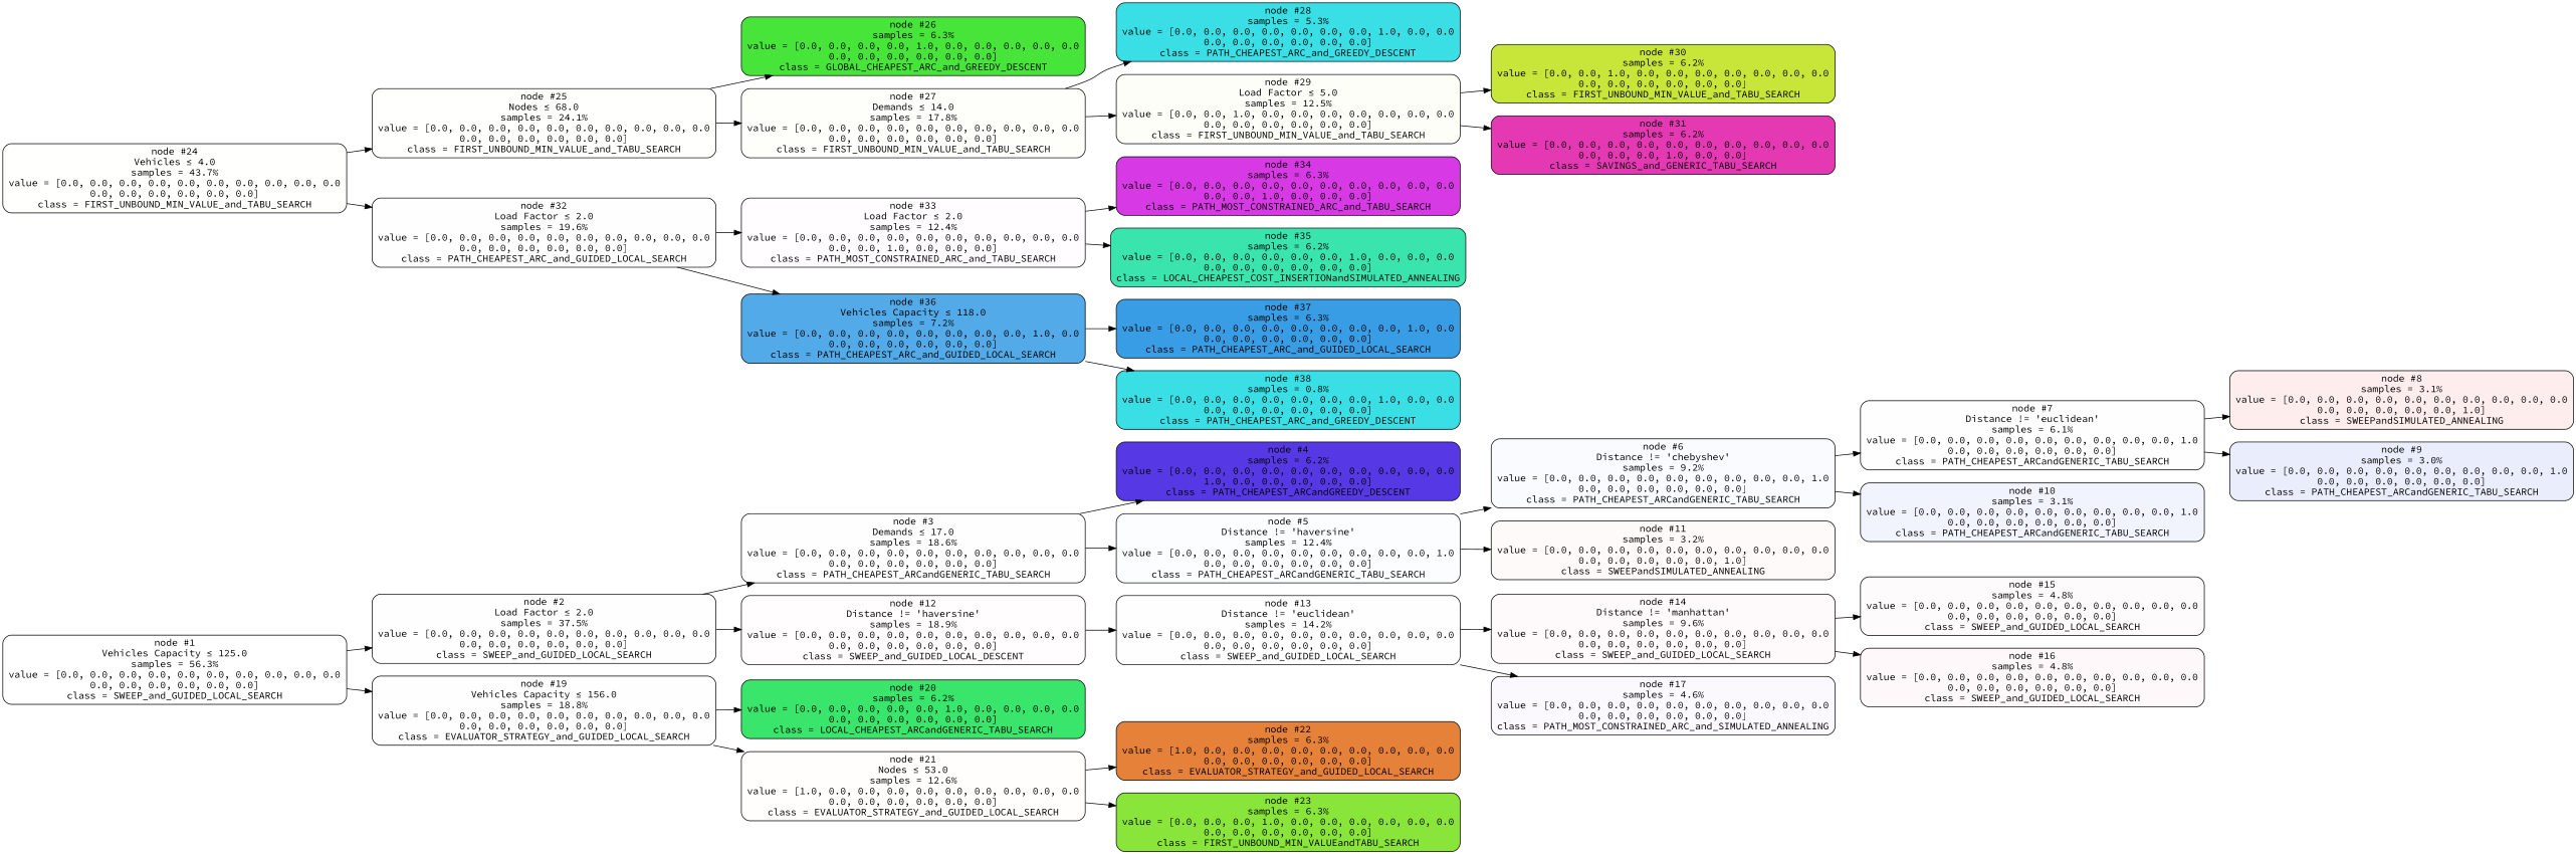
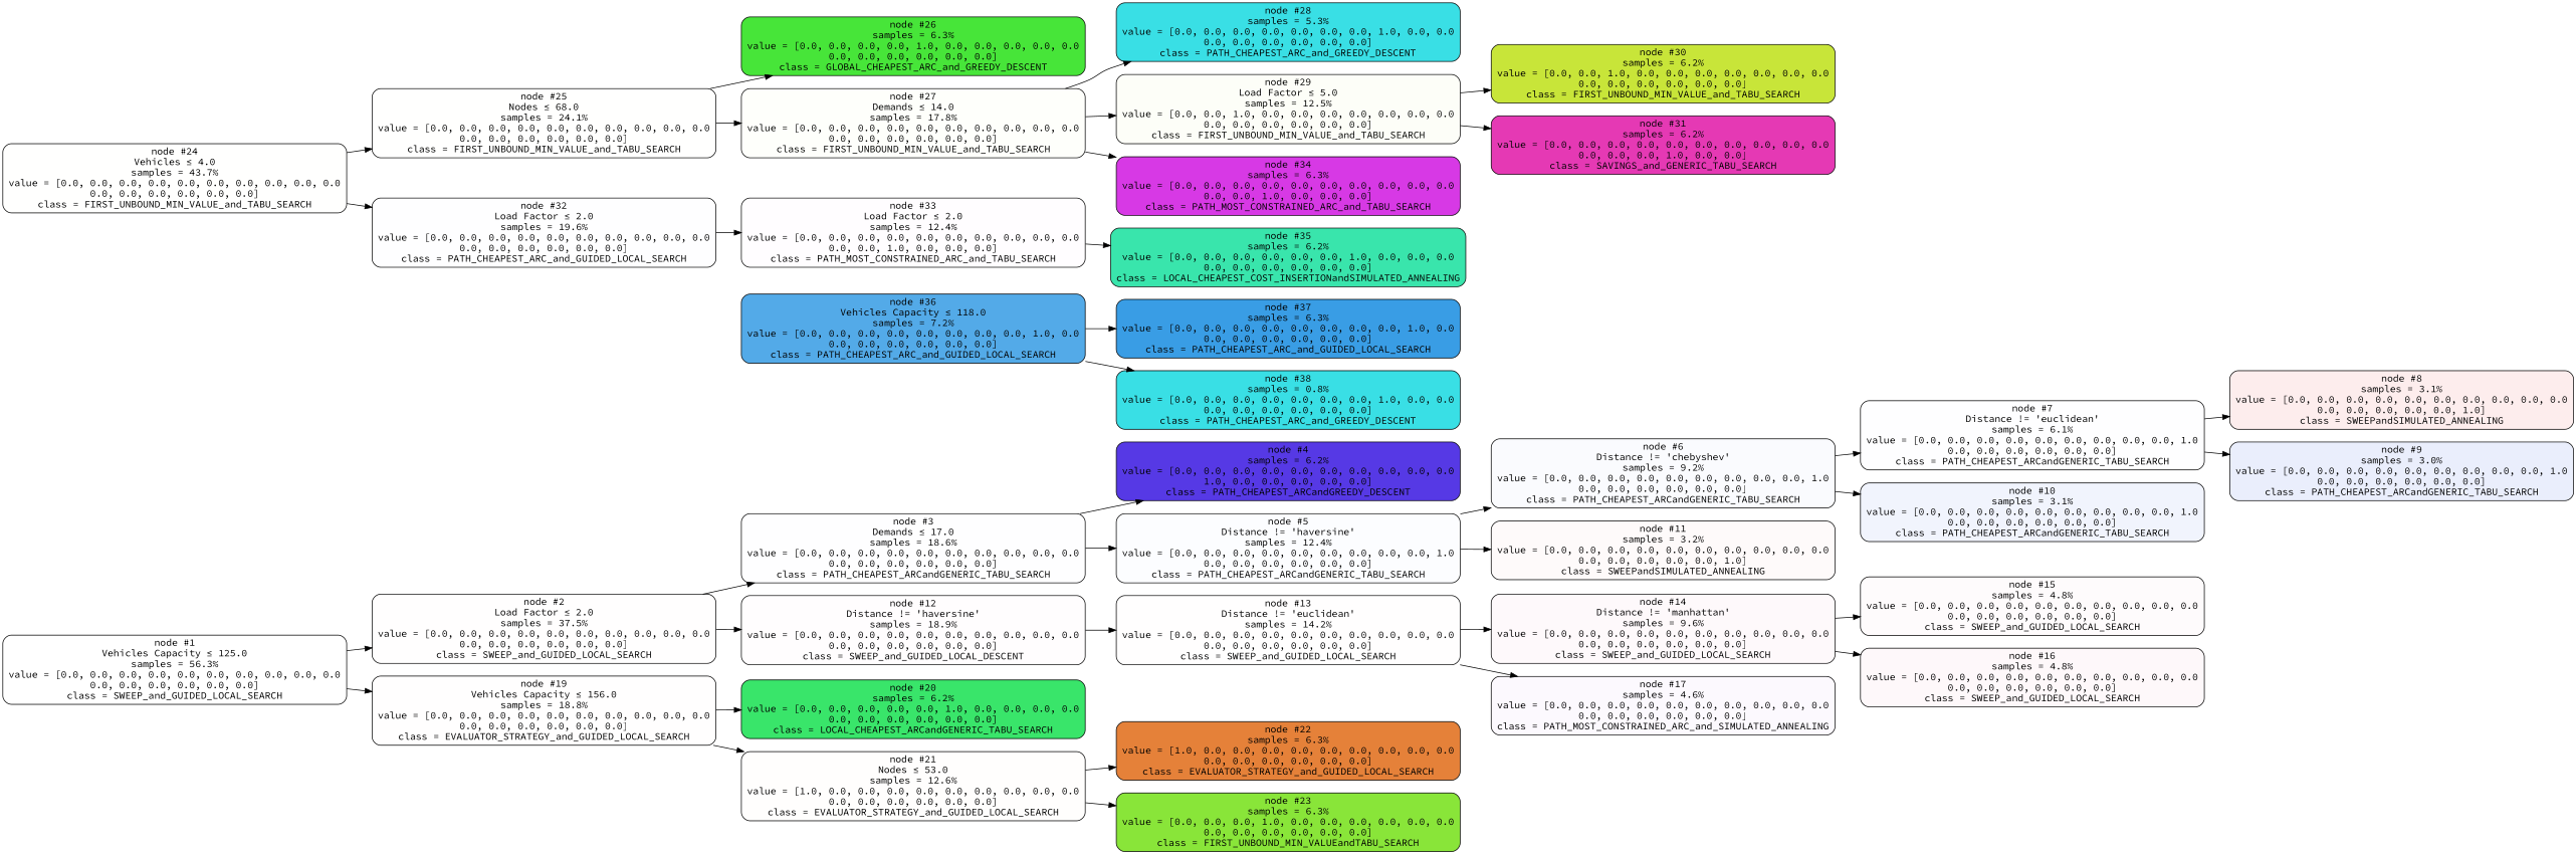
  digraph {
    fontname="Source Code Pro"
    rankdir=LR
    node [color=black fillcolor="#fffefe" fontname="Source Code Pro" shape=box style="filled, rounded"]
    edge [fontname="Source Code Pro"]
    n1 [fillcolor="#ffffff" label=<node #1<br/>Vehicles Capacity ≤ 125.0<br/>samples = 56.3%<br/>value = [0.0, 0.0, 0.0, 0.0, 0.0, 0.0, 0.0, 0.0, 0.0, 0.0<br/>0.0, 0.0, 0.0, 0.0, 0.0, 0.0]<br/>class = SWEEP_and_GUIDED_LOCAL_SEARCH>]
    n2 [label=<node #2<br/>Load Factor ≤ 2.0<br/>samples = 37.5%<br/>value = [0.0, 0.0, 0.0, 0.0, 0.0, 0.0, 0.0, 0.0, 0.0, 0.0<br/>0.0, 0.0, 0.0, 0.0, 0.0, 0.0]<br/>class = SWEEP_and_GUIDED_LOCAL_SEARCH>]
    n3 [label=<node #19<br/>Vehicles Capacity ≤ 156.0<br/>samples = 18.8%<br/>value = [0.0, 0.0, 0.0, 0.0, 0.0, 0.0, 0.0, 0.0, 0.0, 0.0<br/>0.0, 0.0, 0.0, 0.0, 0.0, 0.0]<br/>class = EVALUATOR_STRATEGY_and_GUIDED_LOCAL_SEARCH>]
    n4 [fillcolor="#fffffe" label=<node #24<br/>Vehicles ≤ 4.0<br/>samples = 43.7%<br/>value = [0.0, 0.0, 0.0, 0.0, 0.0, 0.0, 0.0, 0.0, 0.0, 0.0<br/>0.0, 0.0, 0.0, 0.0, 0.0, 0.0]<br/>class = FIRST_UNBOUND_MIN_VALUE_and_TABU_SEARCH>]
    n5 [fillcolor="#fffffe" label=<node #25<br/>Nodes ≤ 68.0<br/>samples = 24.1%<br/>value = [0.0, 0.0, 0.0, 0.0, 0.0, 0.0, 0.0, 0.0, 0.0, 0.0<br/>0.0, 0.0, 0.0, 0.0, 0.0, 0.0]<br/>class = FIRST_UNBOUND_MIN_VALUE_and_TABU_SEARCH>]
    n6 [fillcolor="#fefeff" label=<node #32<br/>Load Factor ≤ 2.0<br/>samples = 19.6%<br/>value = [0.0, 0.0, 0.0, 0.0, 0.0, 0.0, 0.0, 0.0, 0.0, 0.0<br/>0.0, 0.0, 0.0, 0.0, 0.0, 0.0]<br/>class = PATH_CHEAPEST_ARC_and_GUIDED_LOCAL_SEARCH>]
    n7 [fillcolor="#fefeff" label=<node #3<br/>Demands ≤ 17.0<br/>samples = 18.6%<br/>value = [0.0, 0.0, 0.0, 0.0, 0.0, 0.0, 0.0, 0.0, 0.0, 0.0<br/>0.0, 0.0, 0.0, 0.0, 0.0, 0.0]<br/>class = PATH_CHEAPEST_ARCandGENERIC_TABU_SEARCH>]
    n8 [fillcolor="#fffdfe" label=<node #12<br/>Distance != 'haversine'<br/>samples = 18.9%<br/>value = [0.0, 0.0, 0.0, 0.0, 0.0, 0.0, 0.0, 0.0, 0.0, 0.0<br/>0.0, 0.0, 0.0, 0.0, 0.0, 0.0]<br/>class = SWEEP_and_GUIDED_LOCAL_DESCENT>]
    n9 [fillcolor="#39e56a" label=<node #20<br/>samples = 6.2%<br/>value = [0.0, 0.0, 0.0, 0.0, 0.0, 1.0, 0.0, 0.0, 0.0, 0.0<br/>0.0, 0.0, 0.0, 0.0, 0.0, 0.0]<br/>class = LOCAL_CHEAPEST_ARCandGENERIC_TABU_SEARCH>]
    n10 [fillcolor="#fffefd" label=<node #21<br/>Nodes ≤ 53.0<br/>samples = 12.6%<br/>value = [1.0, 0.0, 0.0, 0.0, 0.0, 0.0, 0.0, 0.0, 0.0, 0.0<br/>0.0, 0.0, 0.0, 0.0, 0.0, 0.0]<br/>class = EVALUATOR_STRATEGY_and_GUIDED_LOCAL_SEARCH>]
    n11 [fillcolor="#5639e5" label=<node #4<br/>samples = 6.2%<br/>value = [0.0, 0.0, 0.0, 0.0, 0.0, 0.0, 0.0, 0.0, 0.0, 0.0<br/>1.0, 0.0, 0.0, 0.0, 0.0, 0.0]<br/>class = PATH_CHEAPEST_ARCandGREEDY_DESCENT>]
    n12 [fillcolor="#fcfdff" label=<node #5<br/>Distance != 'haversine'<br/>samples = 12.4%<br/>value = [0.0, 0.0, 0.0, 0.0, 0.0, 0.0, 0.0, 0.0, 0.0, 1.0<br/>0.0, 0.0, 0.0, 0.0, 0.0, 0.0]<br/>class = PATH_CHEAPEST_ARCandGENERIC_TABU_SEARCH>]
    n13 [label=<node #13<br/>Distance != 'euclidean'<br/>samples = 14.2%<br/>value = [0.0, 0.0, 0.0, 0.0, 0.0, 0.0, 0.0, 0.0, 0.0, 0.0<br/>0.0, 0.0, 0.0, 0.0, 0.0, 0.0]<br/>class = SWEEP_and_GUIDED_LOCAL_SEARCH>]
    n14 [fillcolor="#fafbfe" label=<node #6<br/>Distance != 'chebyshev'<br/>samples = 9.2%<br/>value = [0.0, 0.0, 0.0, 0.0, 0.0, 0.0, 0.0, 0.0, 0.0, 1.0<br/>0.0, 0.0, 0.0, 0.0, 0.0, 0.0]<br/>class = PATH_CHEAPEST_ARCandGENERIC_TABU_SEARCH>]
    n15 [fillcolor="#fefafa" label=<node #11<br/>samples = 3.2%<br/>value = [0.0, 0.0, 0.0, 0.0, 0.0, 0.0, 0.0, 0.0, 0.0, 0.0<br/>0.0, 0.0, 0.0, 0.0, 0.0, 1.0]<br/>class = SWEEPandSIMULATED_ANNEALING>]
    n16 [fillcolor="#fefeff" label=<node #7<br/>Distance != 'euclidean'<br/>samples = 6.1%<br/>value = [0.0, 0.0, 0.0, 0.0, 0.0, 0.0, 0.0, 0.0, 0.0, 1.0<br/>0.0, 0.0, 0.0, 0.0, 0.0, 0.0]<br/>class = PATH_CHEAPEST_ARCandGENERIC_TABU_SEARCH>]
    n17 [fillcolor="#f1f4fd" label=<node #10<br/>samples = 3.1%<br/>value = [0.0, 0.0, 0.0, 0.0, 0.0, 0.0, 0.0, 0.0, 0.0, 1.0<br/>0.0, 0.0, 0.0, 0.0, 0.0, 0.0]<br/>class = PATH_CHEAPEST_ARCandGENERIC_TABU_SEARCH>]
    n18 [fillcolor="#fdeded" label=<node #8<br/>samples = 3.1%<br/>value = [0.0, 0.0, 0.0, 0.0, 0.0, 0.0, 0.0, 0.0, 0.0, 0.0<br/>0.0, 0.0, 0.0, 0.0, 0.0, 1.0]<br/>class = SWEEPandSIMULATED_ANNEALING>]
    n19 [fillcolor="#eaeefc" label=<node #9<br/>samples = 3.0%<br/>value = [0.0, 0.0, 0.0, 0.0, 0.0, 0.0, 0.0, 0.0, 0.0, 1.0<br/>0.0, 0.0, 0.0, 0.0, 0.0, 0.0]<br/>class = PATH_CHEAPEST_ARCandGENERIC_TABU_SEARCH>]
    n20 [fillcolor="#fef9fb" label=<node #14<br/>Distance != 'manhattan'<br/>samples = 9.6%<br/>value = [0.0, 0.0, 0.0, 0.0, 0.0, 0.0, 0.0, 0.0, 0.0, 0.0<br/>0.0, 0.0, 0.0, 0.0, 0.0, 0.0]<br/>class = SWEEP_and_GUIDED_LOCAL_SEARCH>]
    n21 [fillcolor="#fcf9fe" label=<node #17<br/>samples = 4.6%<br/>value = [0.0, 0.0, 0.0, 0.0, 0.0, 0.0, 0.0, 0.0, 0.0, 0.0<br/>0.0, 0.0, 0.0, 0.0, 0.0, 0.0]<br/>class = PATH_MOST_CONSTRAINED_ARC_and_SIMULATED_ANNEALING>]
    n22 [fillcolor="#fefbfc" label=<node #15<br/>samples = 4.8%<br/>value = [0.0, 0.0, 0.0, 0.0, 0.0, 0.0, 0.0, 0.0, 0.0, 0.0<br/>0.0, 0.0, 0.0, 0.0, 0.0, 0.0]<br/>class = SWEEP_and_GUIDED_LOCAL_SEARCH>]
    n23 [fillcolor="#fef8fa" label=<node #16<br/>samples = 4.8%<br/>value = [0.0, 0.0, 0.0, 0.0, 0.0, 0.0, 0.0, 0.0, 0.0, 0.0<br/>0.0, 0.0, 0.0, 0.0, 0.0, 0.0]<br/>class = SWEEP_and_GUIDED_LOCAL_SEARCH>]
    n24 [fillcolor="#e58139" label=<node #22<br/>samples = 6.3%<br/>value = [1.0, 0.0, 0.0, 0.0, 0.0, 0.0, 0.0, 0.0, 0.0, 0.0<br/>0.0, 0.0, 0.0, 0.0, 0.0, 0.0]<br/>class = EVALUATOR_STRATEGY_and_GUIDED_LOCAL_SEARCH>]
    n25 [fillcolor="#89e539" label=<node #23<br/>samples = 6.3%<br/>value = [0.0, 0.0, 0.0, 1.0, 0.0, 0.0, 0.0, 0.0, 0.0, 0.0<br/>0.0, 0.0, 0.0, 0.0, 0.0, 0.0]<br/>class = FIRST_UNBOUND_MIN_VALUEandTABU_SEARCH>]
    n26 [fillcolor="#47e539" label=<node #26<br/>samples = 6.3%<br/>value = [0.0, 0.0, 0.0, 0.0, 1.0, 0.0, 0.0, 0.0, 0.0, 0.0<br/>0.0, 0.0, 0.0, 0.0, 0.0, 0.0]<br/>class = GLOBAL_CHEAPEST_ARC_and_GREEDY_DESCENT>]
    n27 [fillcolor="#fefffb" label=<node #27<br/>Demands ≤ 14.0<br/>samples = 17.8%<br/>value = [0.0, 0.0, 0.0, 0.0, 0.0, 0.0, 0.0, 0.0, 0.0, 0.0<br/>0.0, 0.0, 0.0, 0.0, 0.0, 0.0]<br/>class = FIRST_UNBOUND_MIN_VALUE_and_TABU_SEARCH>]
    n28 [fillcolor="#fffdff" label=<node #33<br/>Load Factor ≤ 2.0<br/>samples = 12.4%<br/>value = [0.0, 0.0, 0.0, 0.0, 0.0, 0.0, 0.0, 0.0, 0.0, 0.0<br/>0.0, 0.0, 1.0, 0.0, 0.0, 0.0]<br/>class = PATH_MOST_CONSTRAINED_ARC_and_TABU_SEARCH>]
    n29 [fillcolor="#53aae8" label=<node #36<br/>Vehicles Capacity ≤ 118.0<br/>samples = 7.2%<br/>value = [0.0, 0.0, 0.0, 0.0, 0.0, 0.0, 0.0, 0.0, 1.0, 0.0<br/>0.0, 0.0, 0.0, 0.0, 0.0, 0.0]<br/>class = PATH_CHEAPEST_ARC_and_GUIDED_LOCAL_SEARCH>]
    n30 [fillcolor="#39dfe5" label=<node #28<br/>samples = 5.3%<br/>value = [0.0, 0.0, 0.0, 0.0, 0.0, 0.0, 0.0, 1.0, 0.0, 0.0<br/>0.0, 0.0, 0.0, 0.0, 0.0, 0.0]<br/>class = PATH_CHEAPEST_ARC_and_GREEDY_DESCENT>]
    n31 [fillcolor="#fdfef8" label=<node #29<br/>Load Factor ≤ 5.0<br/>samples = 12.5%<br/>value = [0.0, 0.0, 1.0, 0.0, 0.0, 0.0, 0.0, 0.0, 0.0, 0.0<br/>0.0, 0.0, 0.0, 0.0, 0.0, 0.0]<br/>class = FIRST_UNBOUND_MIN_VALUE_and_TABU_SEARCH>]
    n32 [fillcolor="#c8e539" label=<node #30<br/>samples = 6.2%<br/>value = [0.0, 0.0, 1.0, 0.0, 0.0, 0.0, 0.0, 0.0, 0.0, 0.0<br/>0.0, 0.0, 0.0, 0.0, 0.0, 0.0]<br/>class = FIRST_UNBOUND_MIN_VALUE_and_TABU_SEARCH>]
    n33 [fillcolor="#e539b4" label=<node #31<br/>samples = 6.2%<br/>value = [0.0, 0.0, 0.0, 0.0, 0.0, 0.0, 0.0, 0.0, 0.0, 0.0<br/>0.0, 0.0, 0.0, 1.0, 0.0, 0.0]<br/>class = SAVINGS_and_GENERIC_TABU_SEARCH>]
    n34 [fillcolor="#d739e5" label=<node #34<br/>samples = 6.3%<br/>value = [0.0, 0.0, 0.0, 0.0, 0.0, 0.0, 0.0, 0.0, 0.0, 0.0<br/>0.0, 0.0, 1.0, 0.0, 0.0, 0.0]<br/>class = PATH_MOST_CONSTRAINED_ARC_and_TABU_SEARCH>]
    n35 [fillcolor="#39e5ac" label=<node #35<br/>samples = 6.2%<br/>value = [0.0, 0.0, 0.0, 0.0, 0.0, 0.0, 1.0, 0.0, 0.0, 0.0<br/>0.0, 0.0, 0.0, 0.0, 0.0, 0.0]<br/>class = LOCAL_CHEAPEST_COST_INSERTIONandSIMULATED_ANNEALING>]
    n36 [fillcolor="#399de5" label=<node #37<br/>samples = 6.3%<br/>value = [0.0, 0.0, 0.0, 0.0, 0.0, 0.0, 0.0, 0.0, 1.0, 0.0<br/>0.0, 0.0, 0.0, 0.0, 0.0, 0.0]<br/>class = PATH_CHEAPEST_ARC_and_GUIDED_LOCAL_SEARCH>]
    n37 [fillcolor="#39dfe5" label=<node #38<br/>samples = 0.8%<br/>value = [0.0, 0.0, 0.0, 0.0, 0.0, 0.0, 0.0, 1.0, 0.0, 0.0<br/>0.0, 0.0, 0.0, 0.0, 0.0, 0.0]<br/>class = PATH_CHEAPEST_ARC_and_GREEDY_DESCENT>]
    n1 -> n2
    n1 -> n3
    n2 -> n7
    n2 -> n8
    n3 -> n9
    n3 -> n10
    n4 -> n5
    n4 -> n6
    n5 -> n26
    n5 -> n27
    n6 -> n28
-   n6 -> n29
    n7 -> n11
    n7 -> n12
    n8 -> n13
    n10 -> n24
    n10 -> n25
    n12 -> n14
    n12 -> n15
    n13 -> n20
    n13 -> n21
    n14 -> n16
    n14 -> n17
    n16 -> n18
    n16 -> n19
    n20 -> n22
    n20 -> n23
    n27 -> n30
    n27 -> n31
-   n28 -> n34
+   n27 -> n34
    n28 -> n35
    n29 -> n36
    n29 -> n37
    n31 -> n32
    n31 -> n33
  }
